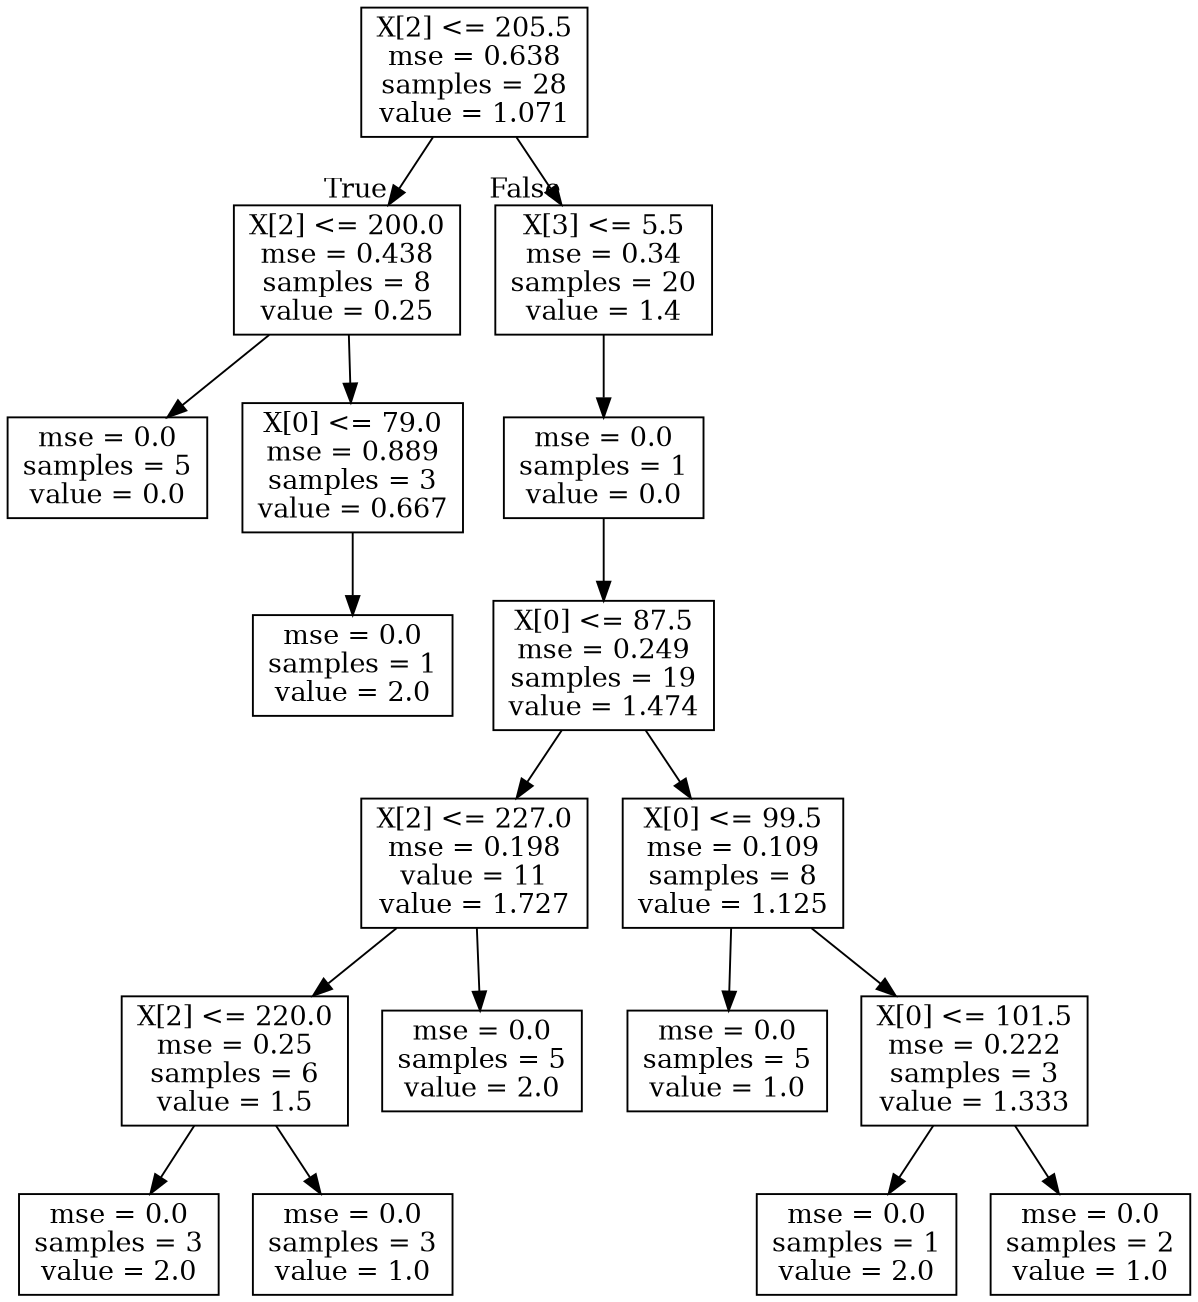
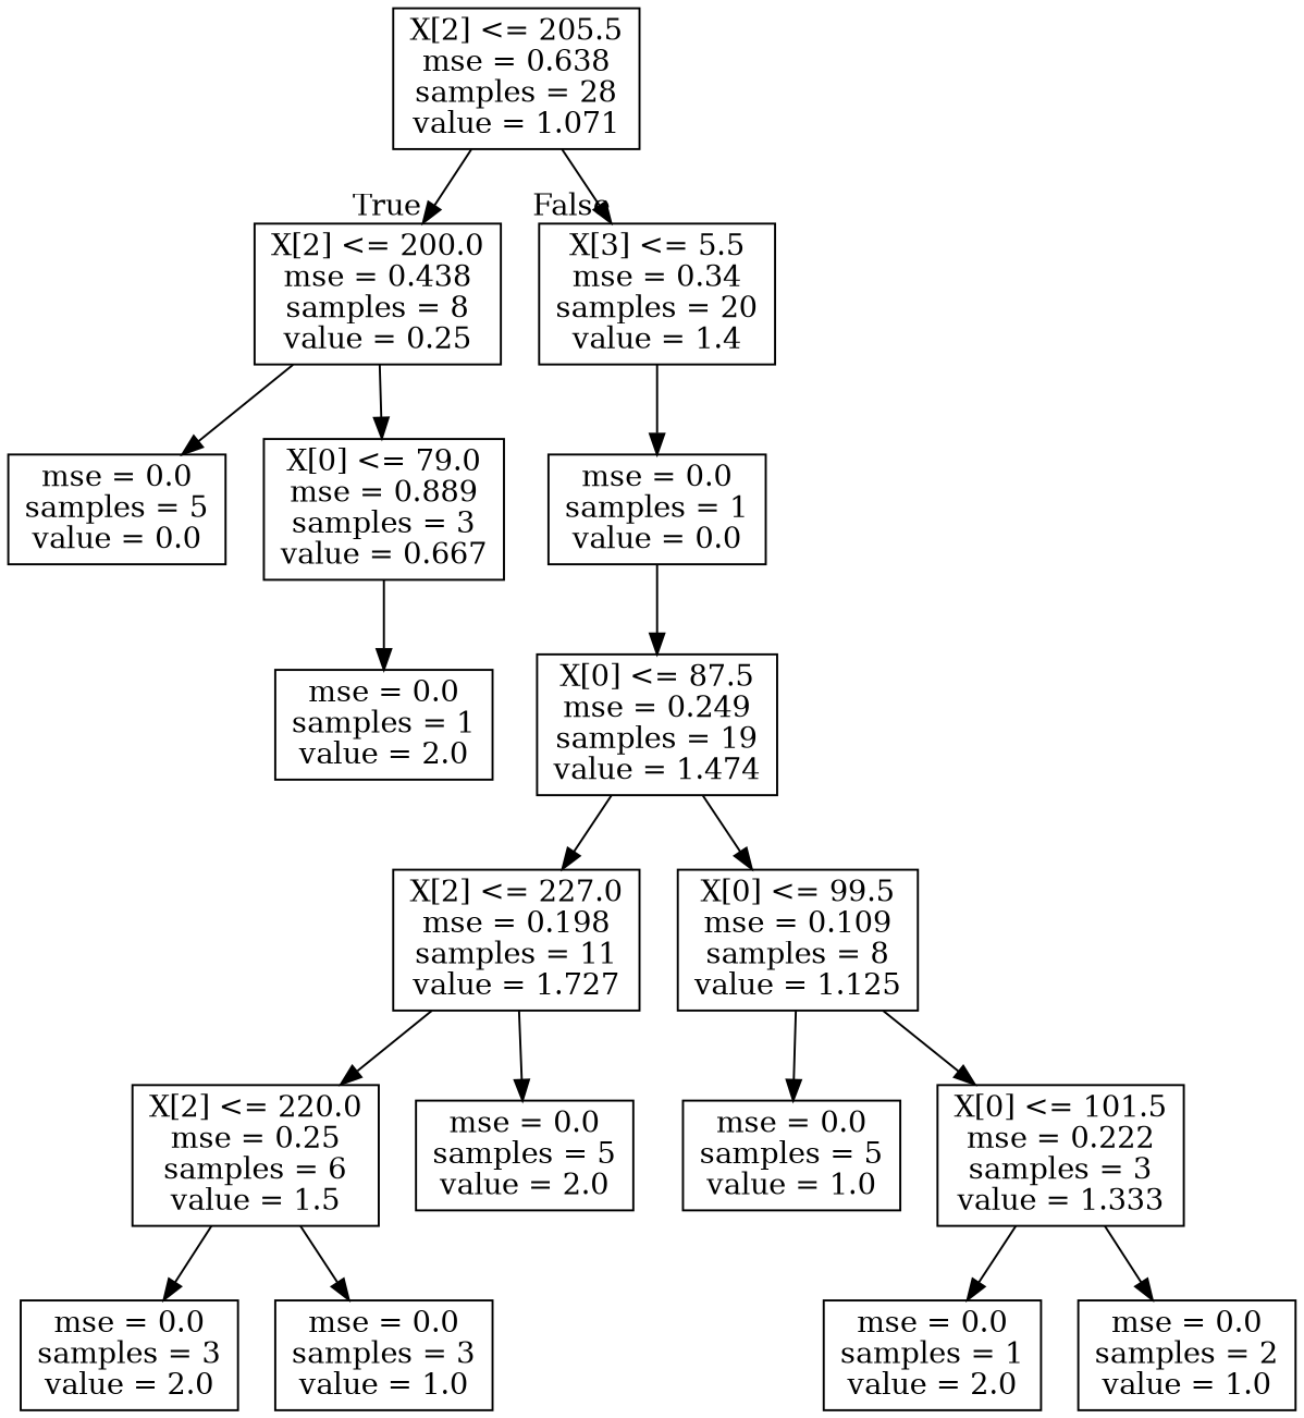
  digraph {
    fontname="DejaVu Serif"
    node [fontname="DejaVu Serif" shape=box]
    edge [fontname="DejaVu Serif"]
    n1 [label="X[2] <= 205.5\nmse = 0.638\nsamples = 28\nvalue = 1.071"]
    n2 [label="X[2] <= 200.0\nmse = 0.438\nsamples = 8\nvalue = 0.25"]
    n3 [label="X[3] <= 5.5\nmse = 0.34\nsamples = 20\nvalue = 1.4"]
    n4 [label="mse = 0.0\nsamples = 5\nvalue = 0.0"]
    n5 [label="X[0] <= 79.0\nmse = 0.889\nsamples = 3\nvalue = 0.667"]
    n6 [label="mse = 0.0\nsamples = 1\nvalue = 0.0"]
    n7 [label="mse = 0.0\nsamples = 1\nvalue = 2.0"]
    n8 [label="X[0] <= 87.5\nmse = 0.249\nsamples = 19\nvalue = 1.474"]
-   n9 [label="X[2] <= 227.0\nmse = 0.198\nvalue = 11\nvalue = 1.727"]
+   n9 [label="X[2] <= 227.0\nmse = 0.198\nsamples = 11\nvalue = 1.727"]
    n10 [label="X[0] <= 99.5\nmse = 0.109\nsamples = 8\nvalue = 1.125"]
    n11 [label="X[2] <= 220.0\nmse = 0.25\nsamples = 6\nvalue = 1.5"]
    n12 [label="mse = 0.0\nsamples = 5\nvalue = 2.0"]
    n13 [label="mse = 0.0\nsamples = 5\nvalue = 1.0"]
    n14 [label="X[0] <= 101.5\nmse = 0.222\nsamples = 3\nvalue = 1.333"]
    n15 [label="mse = 0.0\nsamples = 3\nvalue = 2.0"]
    n16 [label="mse = 0.0\nsamples = 3\nvalue = 1.0"]
    n17 [label="mse = 0.0\nsamples = 1\nvalue = 2.0"]
    n18 [label="mse = 0.0\nsamples = 2\nvalue = 1.0"]
    n1 -> n2 [headlabel=True labelangle=45 labeldistance=2.5]
    n1 -> n3 [headlabel=False labelangle=-45 labeldistance=2.5]
    n2 -> n4
    n2 -> n5
    n3 -> n6
    n5 -> n7
    n6 -> n8
    n8 -> n9
    n8 -> n10
    n9 -> n11
    n9 -> n12
    n10 -> n13
    n10 -> n14
    n11 -> n15
    n11 -> n16
    n14 -> n17
    n14 -> n18
  }
